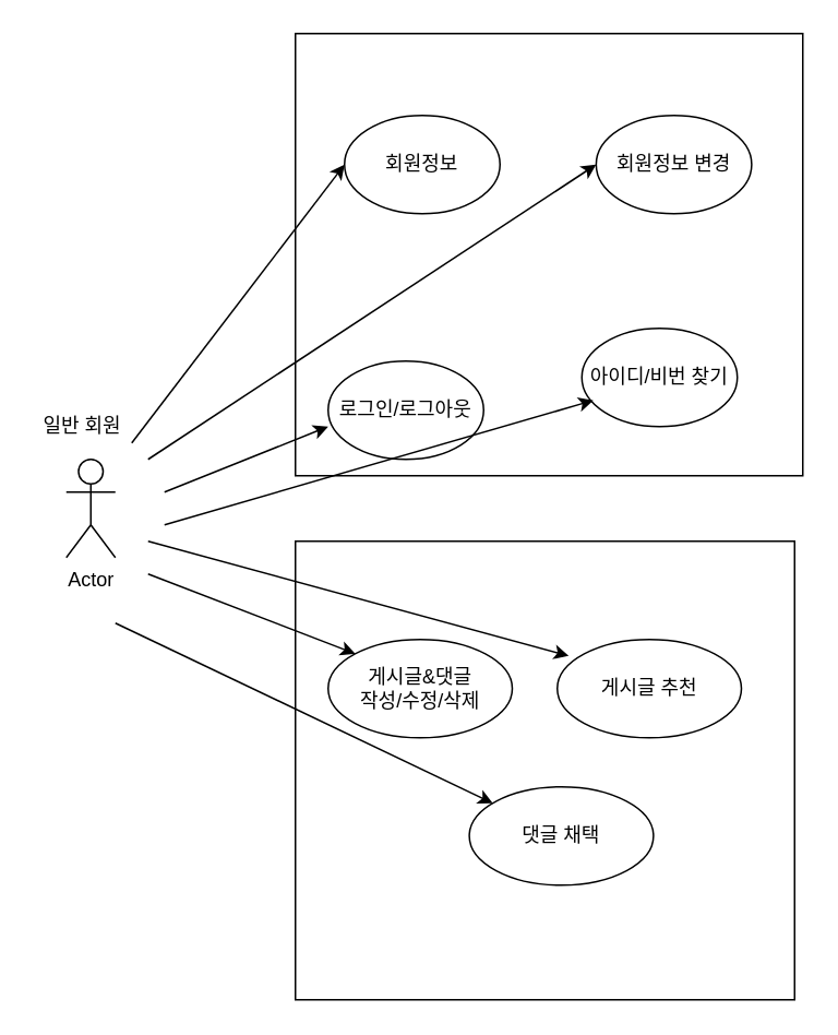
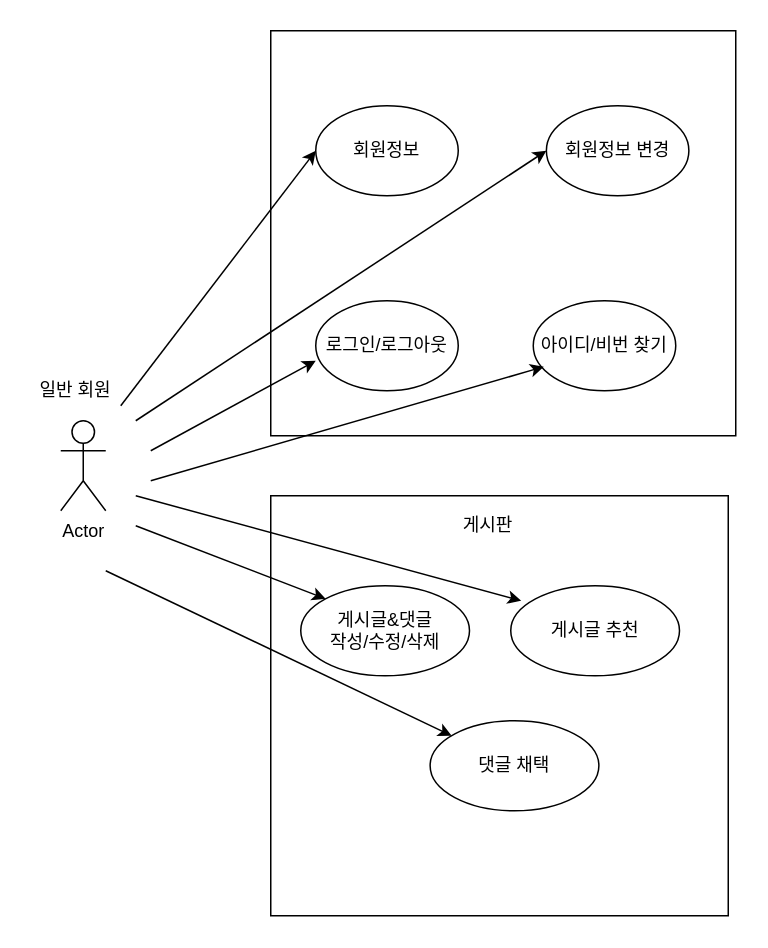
  <mxCell id="0" />
  <mxCell id="1" parent="0" />
  <mxCell id="2" value="Actor" style="shape=umlActor;verticalLabelPosition=bottom;verticalAlign=top;html=1;outlineConnect=0;" parent="1" vertex="1"><mxGeometry x="40" y="280" width="30" height="60" as="geometry" /></mxCell>
  <mxCell id="3" value="" style="rounded=0;whiteSpace=wrap;html=1;" parent="1" vertex="1"><mxGeometry x="180" y="20" width="310" height="270" as="geometry" /></mxCell>
  <mxCell id="4" value="회원정보" style="ellipse;whiteSpace=wrap;html=1;" parent="1" vertex="1"><mxGeometry x="210" y="70" width="95" height="60" as="geometry" /></mxCell>
- <mxCell id="5" value="로그인/로그아웃" style="ellipse;whiteSpace=wrap;html=1;" parent="1" vertex="1"><mxGeometry x="200" y="220" width="95" height="60" as="geometry" /></mxCell>
+ <mxCell id="5" value="로그인/로그아웃" style="ellipse;whiteSpace=wrap;html=1;" parent="1" vertex="1"><mxGeometry x="210" y="200" width="95" height="60" as="geometry" /></mxCell>
  <mxCell id="6" value="&lt;div&gt;회원정보 변경&lt;/div&gt;" style="ellipse;whiteSpace=wrap;html=1;" parent="1" vertex="1"><mxGeometry x="363.75" y="70" width="95" height="60" as="geometry" /></mxCell>
  <mxCell id="7" value="아이디/비번 찾기" style="ellipse;whiteSpace=wrap;html=1;" parent="1" vertex="1"><mxGeometry x="355" y="200" width="95" height="60" as="geometry" /></mxCell>
  <mxCell id="8" value="" style="rounded=0;whiteSpace=wrap;html=1;" parent="1" vertex="1"><mxGeometry x="180" y="330" width="305" height="280" as="geometry" /></mxCell>
+ <mxCell id="9" value="게시판" style="text;html=1;strokeColor=none;fillColor=none;align=center;verticalAlign=middle;whiteSpace=wrap;rounded=0;" parent="1" vertex="1"><mxGeometry x="305" y="340" width="40" height="20" as="geometry" /></mxCell>
  <mxCell id="10" value="&lt;div&gt;게시글&amp;amp;댓글&lt;/div&gt;&lt;div&gt;작성/수정/삭제&lt;br&gt;&lt;/div&gt;" style="ellipse;whiteSpace=wrap;html=1;" parent="1" vertex="1"><mxGeometry x="200" y="390" width="112.5" height="60" as="geometry" /></mxCell>
  <mxCell id="11" value="게시글 추천" style="ellipse;whiteSpace=wrap;html=1;" parent="1" vertex="1"><mxGeometry x="340" y="390" width="112.5" height="60" as="geometry" /></mxCell>
  <mxCell id="12" value="&lt;div&gt;댓글 채택&lt;/div&gt;" style="ellipse;whiteSpace=wrap;html=1;" parent="1" vertex="1"><mxGeometry x="286.25" y="480" width="112.5" height="60" as="geometry" /></mxCell>
  <mxCell id="13" value="" style="endArrow=classic;html=1;entryX=0;entryY=0.5;entryDx=0;entryDy=0;" parent="1" target="6" edge="1"><mxGeometry width="50" height="50" relative="1" as="geometry"><mxPoint x="90" y="280" as="sourcePoint" /><mxPoint x="350" y="250" as="targetPoint" /></mxGeometry></mxCell>
  <mxCell id="14" value="" style="endArrow=classic;html=1;entryX=0;entryY=0.5;entryDx=0;entryDy=0;" parent="1" target="4" edge="1"><mxGeometry width="50" height="50" relative="1" as="geometry"><mxPoint x="80" y="270" as="sourcePoint" /><mxPoint x="350" y="150" as="targetPoint" /></mxGeometry></mxCell>
  <mxCell id="15" value="" style="endArrow=classic;html=1;entryX=0;entryY=0.667;entryDx=0;entryDy=0;entryPerimeter=0;" parent="1" target="5" edge="1"><mxGeometry width="50" height="50" relative="1" as="geometry"><mxPoint x="100" y="300" as="sourcePoint" /><mxPoint x="350" y="150" as="targetPoint" /></mxGeometry></mxCell>
  <mxCell id="16" value="" style="endArrow=classic;html=1;entryX=0.074;entryY=0.733;entryDx=0;entryDy=0;entryPerimeter=0;" parent="1" target="7" edge="1"><mxGeometry width="50" height="50" relative="1" as="geometry"><mxPoint x="100" y="320" as="sourcePoint" /><mxPoint x="350" y="150" as="targetPoint" /></mxGeometry></mxCell>
  <mxCell id="17" value="" style="endArrow=classic;html=1;entryX=0.062;entryY=0.167;entryDx=0;entryDy=0;entryPerimeter=0;" parent="1" target="11" edge="1"><mxGeometry width="50" height="50" relative="1" as="geometry"><mxPoint x="90" y="330" as="sourcePoint" /><mxPoint x="350" y="350" as="targetPoint" /></mxGeometry></mxCell>
  <mxCell id="18" value="" style="endArrow=classic;html=1;entryX=0;entryY=0;entryDx=0;entryDy=0;" parent="1" target="10" edge="1"><mxGeometry width="50" height="50" relative="1" as="geometry"><mxPoint x="90" y="350" as="sourcePoint" /><mxPoint x="350" y="350" as="targetPoint" /></mxGeometry></mxCell>
  <mxCell id="19" value="" style="endArrow=classic;html=1;" parent="1" target="12" edge="1"><mxGeometry width="50" height="50" relative="1" as="geometry"><mxPoint x="70" y="380" as="sourcePoint" /><mxPoint x="540" y="300" as="targetPoint" /></mxGeometry></mxCell>
  <mxCell id="20" value="일반 회원" style="text;html=1;strokeColor=none;fillColor=none;align=center;verticalAlign=middle;whiteSpace=wrap;rounded=0;" vertex="1" parent="1"><mxGeometry x="20" y="250" width="60" height="20" as="geometry" /></mxCell>
